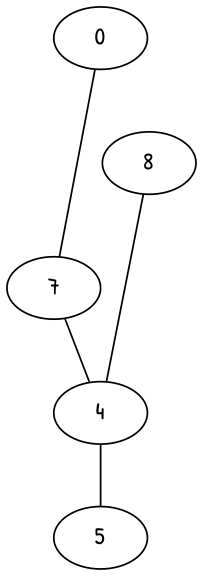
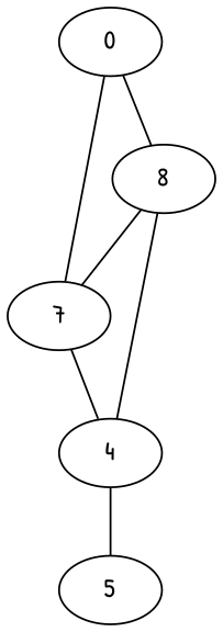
  graph {
    fontname="Patrick Hand"
    node [fontname="Patrick Hand"]
    edge [fontname="Patrick Hand"]
    n1 [label=8]
    0
    n3 [label=7]
    4
    5
+   n1 -- n3
    n1 -- 4
+   0 -- n1
    0 -- n3
    n3 -- 4
    4 -- 5
  }
